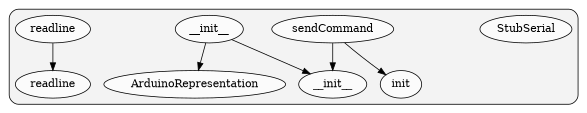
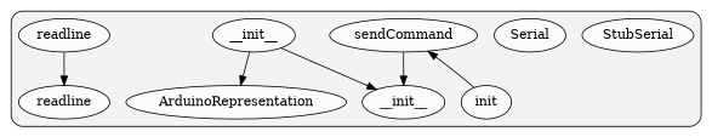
  digraph {
    rankdir=TB
    node [fillcolor="#ffffffb2" fontcolor="#000000" group=0 style=filled]
    edge [color="#000000" style=solid]
    n1 [label=StubSerial]
    n2 [label=ArduinoRepresentation]
+   n3 [label=Serial]
    n4 [label=__init__]
    n5 [label=readline]
    n6 [label=sendCommand]
    n7 [label=__init__]
    n8 [label=readline]
    n9 [label=init]
    subgraph cluster_1 {
      fillcolor="#80808018"
      style="filled,rounded"
      n1
      n2
+     n3
      n4
      n5
      n6
      n7
      n8
      n9
    }
    n6 -> n4
    n7 -> n2
    n7 -> n4
    n8 -> n5
-   n6 -> n9
+   n9 -> n6
  }
